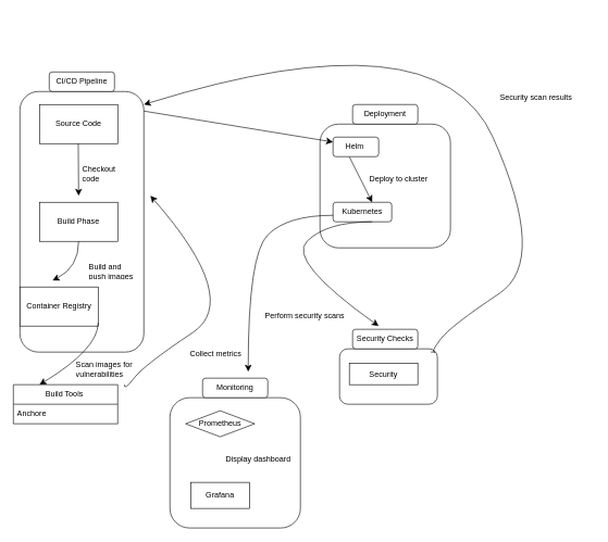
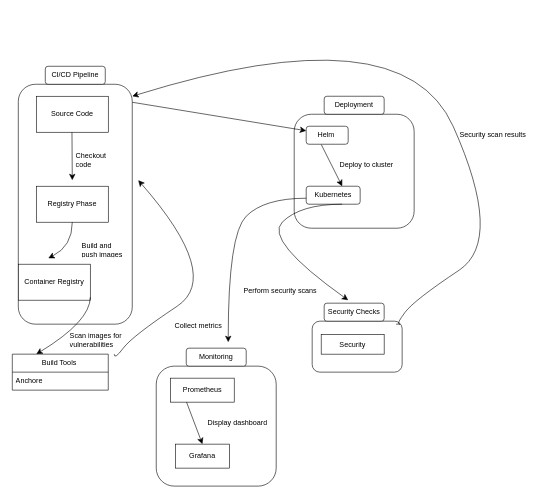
  <mxCell id="0" />
  <mxCell id="1" parent="0" />
  <mxCell id="2" value="" style="rounded=1;whiteSpace=wrap;html=1;fontSize=12;glass=0;strokeWidth=1;shadow=0;" parent="1" vertex="1"><mxGeometry x="30" y="140" width="190" height="400" as="geometry" /></mxCell>
  <mxCell id="3" value="Source Code" style="rounded=0;whiteSpace=wrap;html=1;" vertex="1" parent="1"><mxGeometry x="60" y="160" width="120" height="60" as="geometry" /></mxCell>
  <mxCell id="4" value="" style="endArrow=classic;html=1;rounded=0;fontSize=12;startSize=8;endSize=8;" edge="1" parent="1"><mxGeometry width="50" height="50" relative="1" as="geometry"><mxPoint x="119.5" y="220" as="sourcePoint" /><mxPoint x="120" y="300" as="targetPoint" /></mxGeometry></mxCell>
- <mxCell id="5" value="Build Phase" style="rounded=0;whiteSpace=wrap;html=1;" vertex="1" parent="1"><mxGeometry x="60" y="310" width="120" height="60" as="geometry" /></mxCell>
+ <mxCell id="5" value="Registry Phase" style="rounded=0;whiteSpace=wrap;html=1;" vertex="1" parent="1"><mxGeometry x="60" y="310" width="120" height="60" as="geometry" /></mxCell>
  <mxCell id="6" value="" style="curved=1;endArrow=classic;html=1;rounded=0;fontSize=12;startSize=8;endSize=8;" edge="1" parent="1" source="5"><mxGeometry width="50" height="50" relative="1" as="geometry"><mxPoint x="150" y="440" as="sourcePoint" /><mxPoint x="80" y="430" as="targetPoint" /><Array as="points"><mxPoint x="120" y="410" /></Array></mxGeometry></mxCell>
  <mxCell id="7" value="Container Registry" style="rounded=0;whiteSpace=wrap;html=1;" vertex="1" parent="1"><mxGeometry x="30" y="440" width="120" height="60" as="geometry" /></mxCell>
  <mxCell id="8" value="Build and push images" style="text;strokeColor=none;fillColor=none;align=left;verticalAlign=middle;spacingLeft=4;spacingRight=4;overflow=hidden;points=[[0,0.5],[1,0.5]];portConstraint=eastwest;rotatable=0;whiteSpace=wrap;html=1;" vertex="1" parent="1"><mxGeometry x="130" y="400" width="80" height="30" as="geometry" /></mxCell>
  <mxCell id="9" value="Checkout code" style="text;strokeColor=none;fillColor=none;align=left;verticalAlign=middle;spacingLeft=4;spacingRight=4;overflow=hidden;points=[[0,0.5],[1,0.5]];portConstraint=eastwest;rotatable=0;whiteSpace=wrap;html=1;" vertex="1" parent="1"><mxGeometry x="120" y="250" width="80" height="30" as="geometry" /></mxCell>
  <mxCell id="10" value="" style="curved=1;endArrow=classic;html=1;rounded=0;fontSize=12;startSize=8;endSize=8;entryX=0.25;entryY=0;entryDx=0;entryDy=0;" edge="1" parent="1" target="11"><mxGeometry width="50" height="50" relative="1" as="geometry"><mxPoint x="150" y="495" as="sourcePoint" /><mxPoint x="110" y="555" as="targetPoint" /><Array as="points"><mxPoint x="150" y="535" /></Array></mxGeometry></mxCell>
  <mxCell id="11" value="Build Tools&amp;nbsp;" style="swimlane;fontStyle=0;childLayout=stackLayout;horizontal=1;startSize=30;horizontalStack=0;resizeParent=1;resizeParentMax=0;resizeLast=0;collapsible=1;marginBottom=0;whiteSpace=wrap;html=1;" vertex="1" parent="1"><mxGeometry x="20" y="590" width="160" height="60" as="geometry" /></mxCell>
  <mxCell id="12" value="Anchore" style="text;strokeColor=none;fillColor=none;align=left;verticalAlign=middle;spacingLeft=4;spacingRight=4;overflow=hidden;points=[[0,0.5],[1,0.5]];portConstraint=eastwest;rotatable=0;whiteSpace=wrap;html=1;" vertex="1" parent="11"><mxGeometry y="30" width="160" height="30" as="geometry" /></mxCell>
  <mxCell id="13" value="" style="curved=1;endArrow=classic;html=1;rounded=0;fontSize=12;startSize=8;endSize=8;" edge="1" parent="1"><mxGeometry width="50" height="50" relative="1" as="geometry"><mxPoint x="190" y="590" as="sourcePoint" /><mxPoint x="230" y="300" as="targetPoint" /><Array as="points"><mxPoint x="190" y="600" /><mxPoint x="220" y="560" /><mxPoint x="370" y="460" /></Array></mxGeometry></mxCell>
  <mxCell id="14" value="CI/CD Pipeline" style="rounded=1;whiteSpace=wrap;html=1;" vertex="1" parent="1"><mxGeometry x="75" y="110" width="100" height="30" as="geometry" /></mxCell>
  <mxCell id="15" value="" style="rounded=1;whiteSpace=wrap;html=1;fontSize=12;glass=0;strokeWidth=1;shadow=0;" vertex="1" parent="1"><mxGeometry x="490" y="190" width="200" height="190" as="geometry" /></mxCell>
  <mxCell id="16" value="Helm&amp;nbsp;" style="rounded=1;whiteSpace=wrap;html=1;" vertex="1" parent="1"><mxGeometry x="510" y="210" width="70" height="30" as="geometry" /></mxCell>
  <mxCell id="17" value="Kubernetes" style="rounded=1;whiteSpace=wrap;html=1;" vertex="1" parent="1"><mxGeometry x="510" y="310" width="90" height="30" as="geometry" /></mxCell>
  <mxCell id="18" value="" style="endArrow=classic;html=1;rounded=0;fontSize=12;startSize=8;endSize=8;exitX=0.36;exitY=1.02;exitDx=0;exitDy=0;exitPerimeter=0;" edge="1" parent="1" source="16"><mxGeometry width="50" height="50" relative="1" as="geometry"><mxPoint x="540" y="250" as="sourcePoint" /><mxPoint x="570" y="310" as="targetPoint" /></mxGeometry></mxCell>
  <mxCell id="19" value="Deploy to cluster&amp;nbsp;" style="text;strokeColor=none;fillColor=none;align=left;verticalAlign=middle;spacingLeft=4;spacingRight=4;overflow=hidden;points=[[0,0.5],[1,0.5]];portConstraint=eastwest;rotatable=0;whiteSpace=wrap;html=1;" vertex="1" parent="1"><mxGeometry x="560" y="260" width="120" height="30" as="geometry" /></mxCell>
  <mxCell id="20" value="Deployment" style="rounded=1;whiteSpace=wrap;html=1;" vertex="1" parent="1"><mxGeometry x="540" y="160" width="100" height="30" as="geometry" /></mxCell>
  <mxCell id="21" value="" style="endArrow=classic;html=1;rounded=0;fontSize=12;startSize=8;endSize=8;entryX=0;entryY=0.25;entryDx=0;entryDy=0;" edge="1" parent="1" target="16"><mxGeometry width="50" height="50" relative="1" as="geometry"><mxPoint x="220" y="170" as="sourcePoint" /><mxPoint x="270" y="120" as="targetPoint" /></mxGeometry></mxCell>
  <mxCell id="22" value="" style="rounded=1;whiteSpace=wrap;html=1;fontSize=12;glass=0;strokeWidth=1;shadow=0;" vertex="1" parent="1"><mxGeometry x="260" y="610" width="200" height="200" as="geometry" /></mxCell>
  <mxCell id="23" value="Monitoring" style="rounded=1;whiteSpace=wrap;html=1;" vertex="1" parent="1"><mxGeometry x="310" y="580" width="100" height="30" as="geometry" /></mxCell>
  <mxCell id="24" value="Scan images for vulnerabilities" style="text;strokeColor=none;fillColor=none;align=left;verticalAlign=middle;spacingLeft=4;spacingRight=4;overflow=hidden;points=[[0,0.5],[1,0.5]];portConstraint=eastwest;rotatable=0;whiteSpace=wrap;html=1;" vertex="1" parent="1"><mxGeometry x="110" y="550" width="150" height="30" as="geometry" /></mxCell>
- <mxCell id="25" value="Prometheus" style="rhombus;whiteSpace=wrap;html=1;" vertex="1" parent="1"><mxGeometry x="284" y="630" width="106" height="40" as="geometry" /></mxCell>
+ <mxCell id="25" value="Prometheus" style="rounded=0;whiteSpace=wrap;html=1;" vertex="1" parent="1"><mxGeometry x="284" y="630" width="106" height="40" as="geometry" /></mxCell>
  <mxCell id="26" value="Grafana" style="rounded=0;whiteSpace=wrap;html=1;" vertex="1" parent="1"><mxGeometry x="292" y="740" width="90" height="40" as="geometry" /></mxCell>
+ <mxCell id="27" value="" style="endArrow=classic;html=1;rounded=0;fontSize=12;startSize=8;endSize=8;entryX=0.5;entryY=0;entryDx=0;entryDy=0;exitX=0.25;exitY=1;exitDx=0;exitDy=0;" edge="1" parent="1" source="25" target="26"><mxGeometry width="50" height="50" relative="1" as="geometry"><mxPoint x="292" y="720" as="sourcePoint" /><mxPoint x="342" y="670" as="targetPoint" /></mxGeometry></mxCell>
  <mxCell id="28" value="Display dashboard" style="text;strokeColor=none;fillColor=none;align=left;verticalAlign=middle;spacingLeft=4;spacingRight=4;overflow=hidden;points=[[0,0.5],[1,0.5]];portConstraint=eastwest;rotatable=0;whiteSpace=wrap;html=1;" vertex="1" parent="1"><mxGeometry x="340" y="690" width="170" height="30" as="geometry" /></mxCell>
  <mxCell id="29" value="" style="rounded=1;whiteSpace=wrap;html=1;" vertex="1" parent="1"><mxGeometry x="520" y="535" width="150" height="85" as="geometry" /></mxCell>
  <mxCell id="30" value="Security" style="rounded=0;whiteSpace=wrap;html=1;" vertex="1" parent="1"><mxGeometry x="535" y="557.5" width="105" height="32.5" as="geometry" /></mxCell>
  <mxCell id="31" value="Security Checks" style="rounded=1;whiteSpace=wrap;html=1;" vertex="1" parent="1"><mxGeometry x="540" y="505" width="100" height="30" as="geometry" /></mxCell>
  <mxCell id="32" value="" style="curved=1;endArrow=classic;html=1;rounded=0;fontSize=12;startSize=8;endSize=8;" edge="1" parent="1"><mxGeometry width="50" height="50" relative="1" as="geometry"><mxPoint x="570" y="340" as="sourcePoint" /><mxPoint x="580" y="500" as="targetPoint" /><Array as="points"><mxPoint x="500" y="340" /><mxPoint x="440" y="400" /></Array></mxGeometry></mxCell>
  <mxCell id="33" value="" style="curved=1;endArrow=classic;html=1;rounded=0;fontSize=12;startSize=8;endSize=8;" edge="1" parent="1"><mxGeometry width="50" height="50" relative="1" as="geometry"><mxPoint x="510" y="330" as="sourcePoint" /><mxPoint x="380" y="570" as="targetPoint" /><Array as="points"><mxPoint x="440" y="330" /><mxPoint x="380" y="390" /></Array></mxGeometry></mxCell>
  <mxCell id="34" value="Collect metrics" style="text;strokeColor=none;fillColor=none;align=left;verticalAlign=middle;spacingLeft=4;spacingRight=4;overflow=hidden;points=[[0,0.5],[1,0.5]];portConstraint=eastwest;rotatable=0;whiteSpace=wrap;html=1;" vertex="1" parent="1"><mxGeometry x="285" y="527.5" width="150" height="30" as="geometry" /></mxCell>
  <mxCell id="35" value="Perform security scans" style="text;strokeColor=none;fillColor=none;align=left;verticalAlign=middle;spacingLeft=4;spacingRight=4;overflow=hidden;points=[[0,0.5],[1,0.5]];portConstraint=eastwest;rotatable=0;whiteSpace=wrap;html=1;" vertex="1" parent="1"><mxGeometry x="400" y="470" width="150" height="30" as="geometry" /></mxCell>
  <mxCell id="36" value="" style="curved=1;endArrow=classic;html=1;rounded=0;fontSize=12;startSize=8;endSize=8;entryX=1;entryY=0.05;entryDx=0;entryDy=0;entryPerimeter=0;" edge="1" parent="1" target="2"><mxGeometry width="50" height="50" relative="1" as="geometry"><mxPoint x="660" y="540" as="sourcePoint" /><mxPoint x="700" y="240" as="targetPoint" /><Array as="points"><mxPoint x="670" y="540" /><mxPoint x="660" y="540" /><mxPoint x="690" y="500" /><mxPoint x="840" y="400" /><mxPoint x="670" y="20" /></Array></mxGeometry></mxCell>
- <mxCell id="37" value="Security scan results&amp;nbsp;&lt;br&gt;" style="text;strokeColor=none;fillColor=none;align=left;verticalAlign=middle;spacingLeft=4;spacingRight=4;overflow=hidden;points=[[0,0.5],[1,0.5]];portConstraint=eastwest;rotatable=0;whiteSpace=wrap;html=1;" vertex="1" parent="1"><mxGeometry x="760" y="135" width="150" height="30" as="geometry" /></mxCell>
+ <mxCell id="37" value="Security scan results&amp;nbsp;&lt;br&gt;" style="text;strokeColor=none;fillColor=none;align=left;verticalAlign=middle;spacingLeft=4;spacingRight=4;overflow=hidden;points=[[0,0.5],[1,0.5]];portConstraint=eastwest;rotatable=0;whiteSpace=wrap;html=1;" vertex="1" parent="1"><mxGeometry x="760" y="210" width="150" height="30" as="geometry" /></mxCell>
